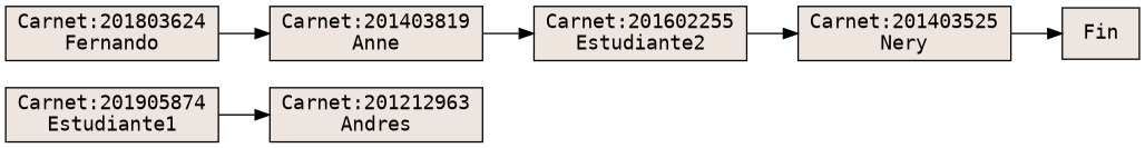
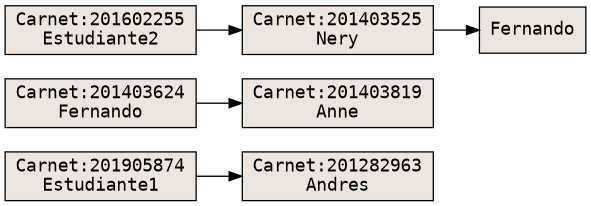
  digraph {
    fontname="DejaVu Sans Mono"
    rankdir=LR
    node [fillcolor=seashell2 fontname="DejaVu Sans Mono" shape=record style=filled]
    edge [fontname="DejaVu Sans Mono"]
    n1 [label="Carnet:201905874\nEstudiante1"]
-   n2 [label="Carnet:201212963\nAndres"]
-   n3 [label="Carnet:201803624\nFernando"]
+   n2 [label="Carnet:201282963\nAndres"]
+   n3 [label="Carnet:201403624\nFernando"]
    n4 [label="Carnet:201403819\nAnne"]
    n5 [label="Carnet:201602255\nEstudiante2"]
    n6 [label="Carnet:201403525\nNery"]
-   n7 [label=Fin]
+   n7 [label=Fernando]
    n1 -> n2
    n3 -> n4
-   n4 -> n5
    n5 -> n6
    n6 -> n7
  }
